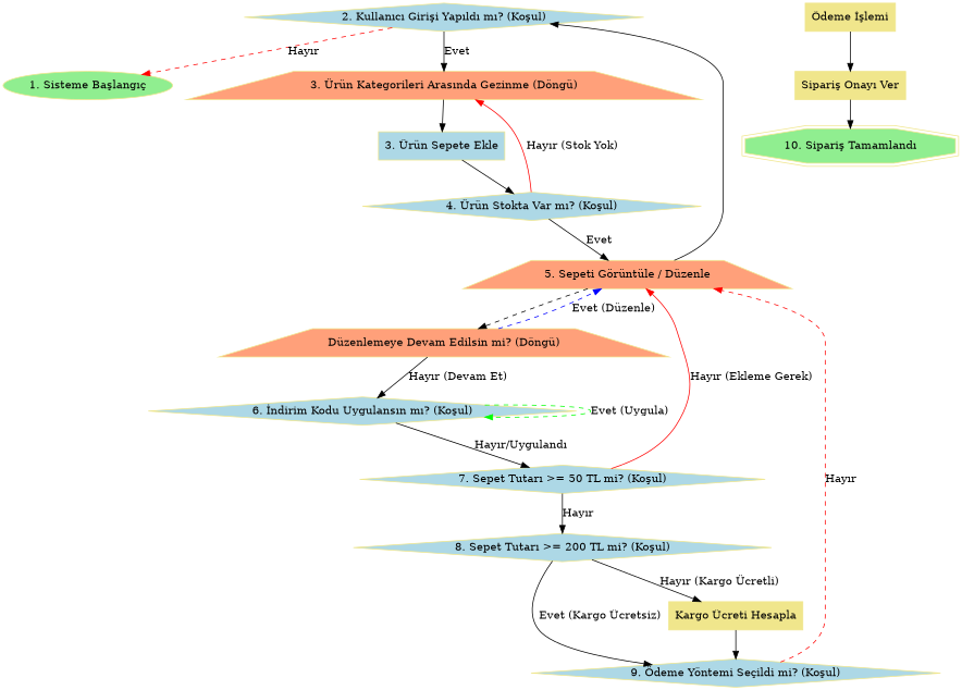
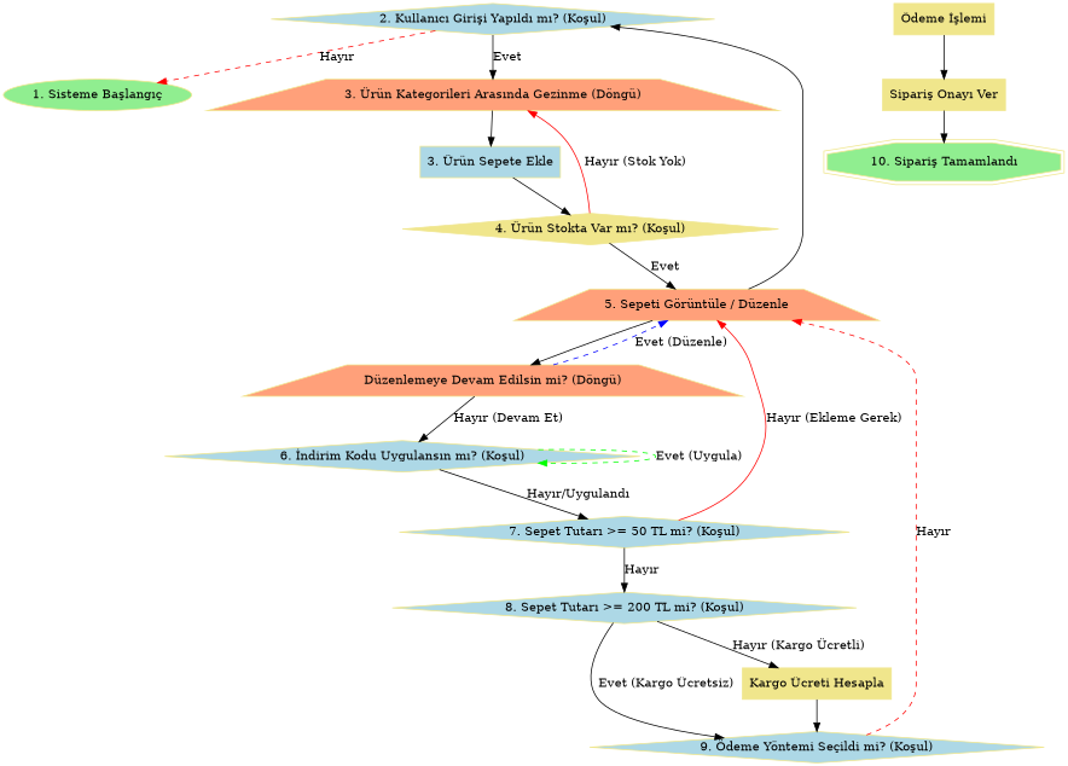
  digraph {
    rankdir=TB
    node [color="#F0E68C" fillcolor="#ADD8E6" shape=diamond style=filled]
    n1 [fillcolor="#90EE90" label="1. Sisteme Başlangıç" shape=oval]
    n2 [label="2. Kullanıcı Girişi Yapıldı mı? (Koşul)"]
    n3 [fillcolor="#FFA07A" label="3. Ürün Kategorileri Arasında Gezinme (Döngü)" shape=trapezium]
    n4 [fillcolor="#90EE90" label="10. Sipariş Tamamlandı" shape=doubleoctagon]
    n5 [label="3. Ürün Sepete Ekle" shape=box]
-   n6 [label="4. Ürün Stokta Var mı? (Koşul)"]
+   n6 [fillcolor="#F0E68C" label="4. Ürün Stokta Var mı? (Koşul)"]
    n7 [fillcolor="#FFA07A" label="5. Sepeti Görüntüle / Düzenle" shape=trapezium]
    n8 [fillcolor="#FFA07A" label="Düzenlemeye Devam Edilsin mi? (Döngü)" shape=trapezium]
    n9 [label="6. İndirim Kodu Uygulansın mı? (Koşul)"]
    n10 [label="7. Sepet Tutarı >= 50 TL mi? (Koşul)"]
    n11 [label="8. Sepet Tutarı >= 200 TL mi? (Koşul)"]
    n12 [label="9. Ödeme Yöntemi Seçildi mi? (Koşul)"]
    n13 [fillcolor="#F0E68C" label="Kargo Ücreti Hesapla" shape=box]
    n14 [fillcolor="#F0E68C" label="Ödeme İşlemi" shape=box]
    n15 [fillcolor="#F0E68C" label="Sipariş Onayı Ver" shape=box]
    n2 -> n1 [color=red label="Hayır" style=dashed]
    n2 -> n3 [label=Evet]
    n3 -> n5
    n5 -> n6
    n6 -> n3 [color=red label="Hayır (Stok Yok)"]
    n6 -> n7 [label=Evet]
    n7 -> n2
-   n7 -> n8 [style=dashed]
+   n7 -> n8
    n8 -> n7 [color=blue label="Evet (Düzenle)" style=dashed]
    n8 -> n9 [label="Hayır (Devam Et)"]
    n9 -> n9 [color=green label="Evet (Uygula)" style=dashed]
    n9 -> n10 [label="Hayır/Uygulandı"]
    n10 -> n7 [color=red label="Hayır (Ekleme Gerek)"]
    n10 -> n11 [label="Hayır"]
    n11 -> n12 [label="Evet (Kargo Ücretsiz)"]
    n11 -> n13 [label="Hayır (Kargo Ücretli)"]
    n12 -> n7 [color=red label="Hayır" style=dashed]
    n13 -> n12
    n14 -> n15
    n15 -> n4
  }
